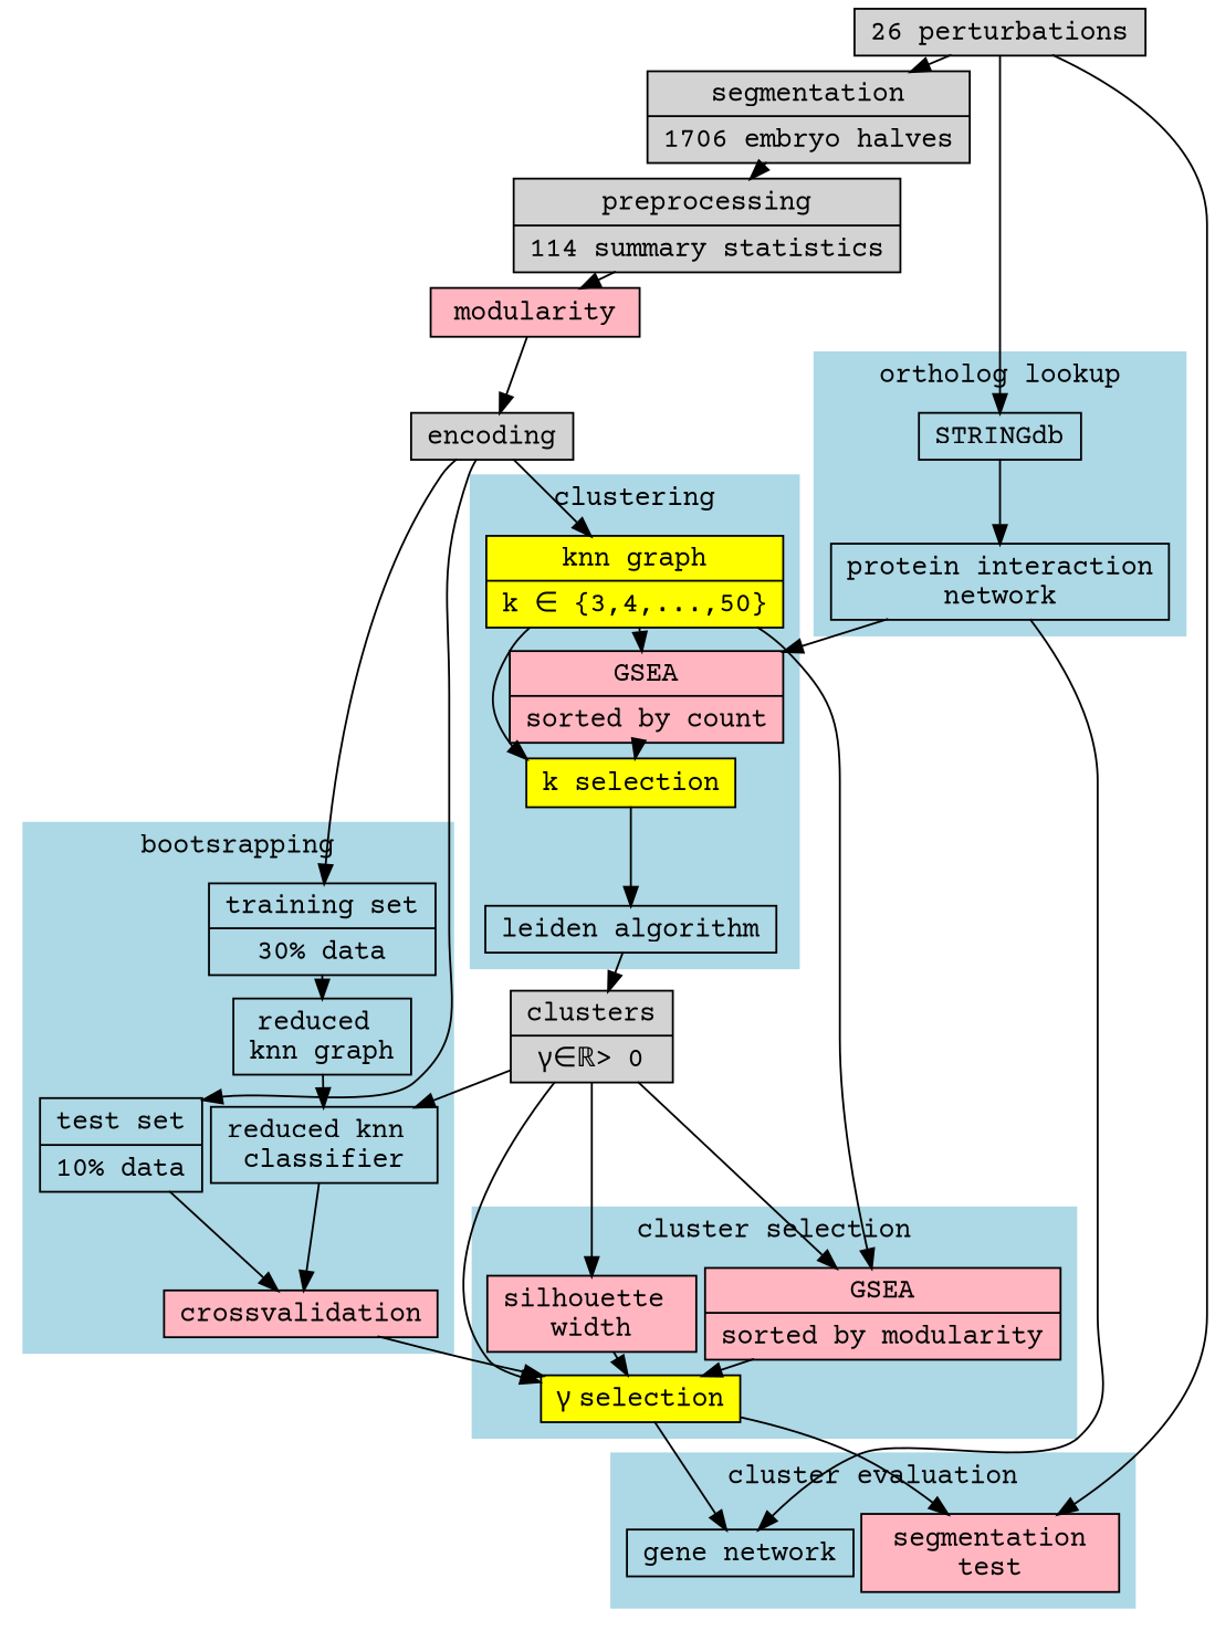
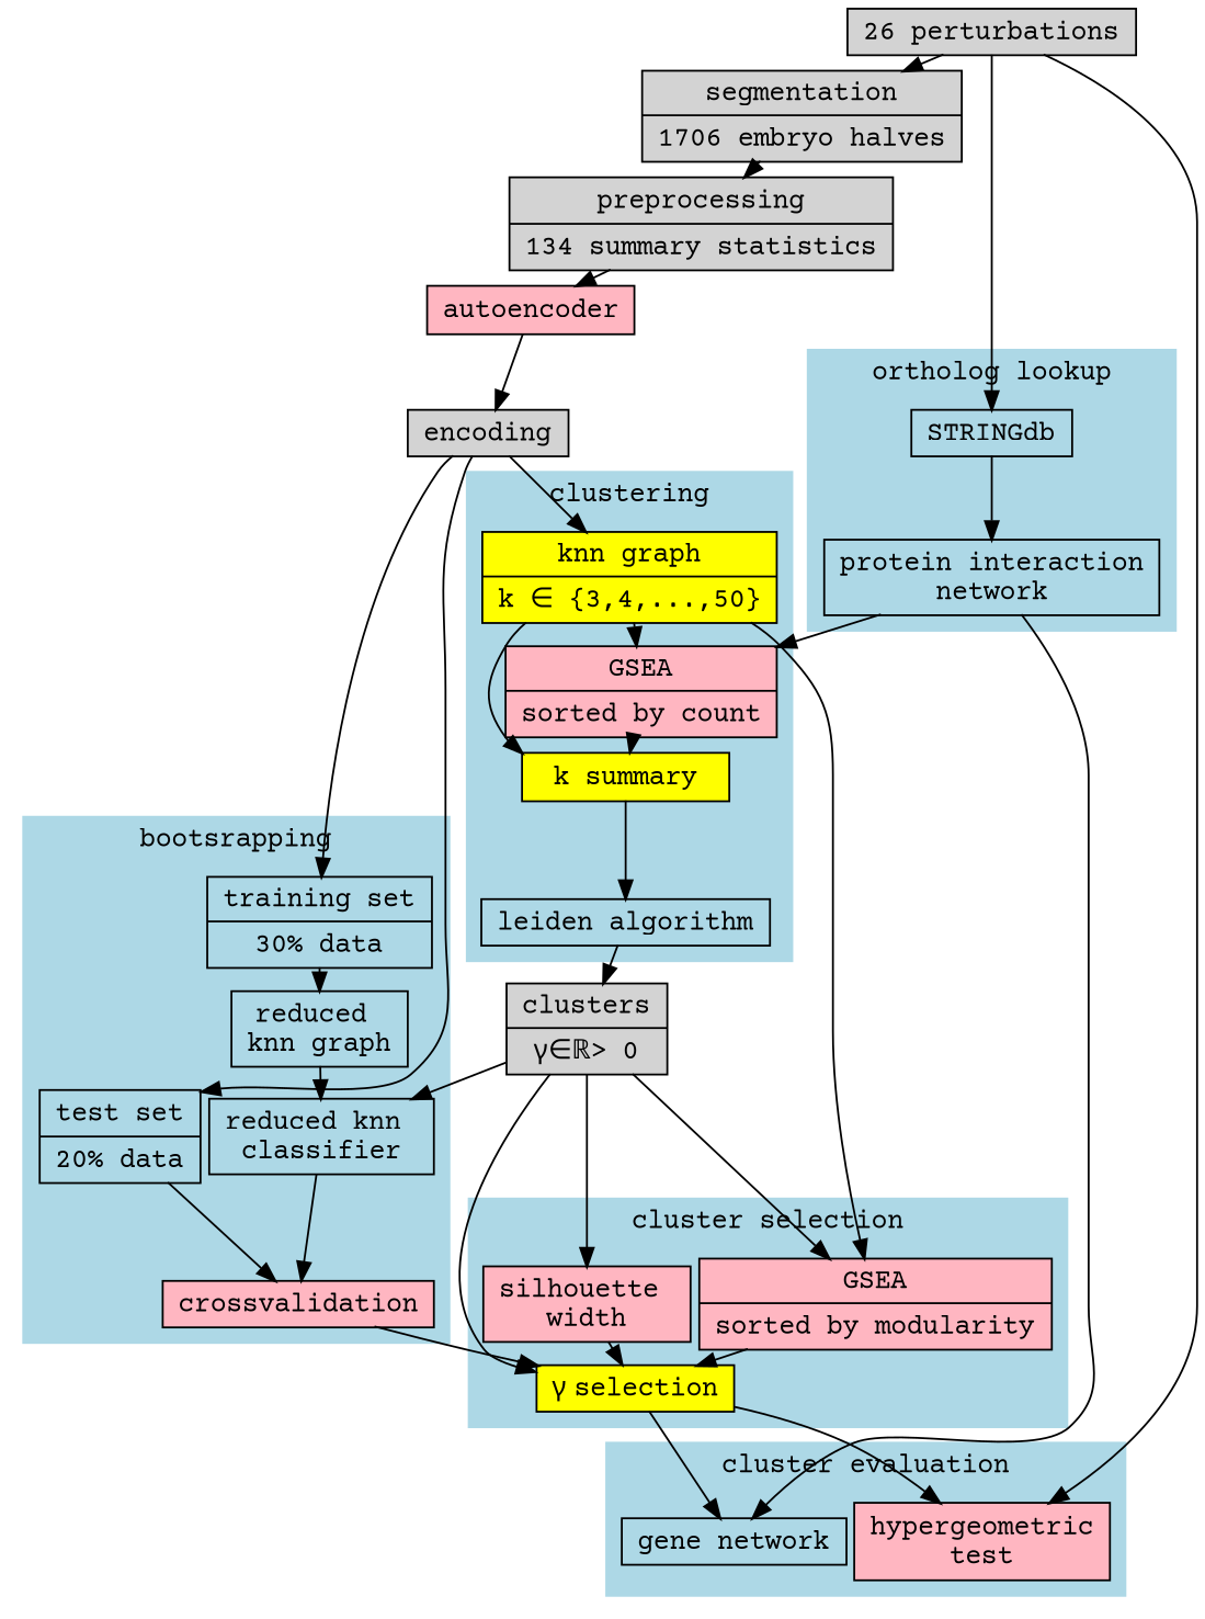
  digraph {
    fontname="Courier Prime"
    nodesep=.05
    ranksep=0.05
    node [fontname="Courier Prime" shape=record style=filled]
    edge [fontname="Courier Prime"]
-   n1 [fillcolor=lightpink height=.1 label=modularity]
+   n1 [fillcolor=lightpink height=.1 label=autoencoder]
    n2 [fillcolor=lightpink height=.1 label=crossvalidation]
    n3 [fillcolor=lightpink height=.1 label="silhouette \nwidth"]
    n4 [fillcolor=lightpink height=.1 label="{<a> GSEA | <b> sorted by count}"]
    n5 [fillcolor=lightpink height=.1 label="{GSEA | sorted by modularity}"]
-   n6 [fillcolor=lightpink height=.1 label="segmentation\ntest"]
+   n6 [fillcolor=lightpink height=.1 label="hypergeometric\ntest"]
    n7 [fillcolor=lightgrey height=.1 label="26 perturbations"]
    n8 [fillcolor=lightgrey height=.1 label="{<a0> segmentation | 1706 embryo halves}"]
-   n9 [fillcolor=lightgrey height=.1 label="{<b0> preprocessing | 114 summary statistics}"]
+   n9 [fillcolor=lightgrey height=.1 label="{<b0> preprocessing | 134 summary statistics}"]
    n10 [fillcolor=lightgrey height=.1 label=encoding]
    n11 [fillcolor=yellow height=.1 label="{<a> knn graph | k ∈ \{3,4,...,50\}}"]
    n12 [fillcolor=lightgrey height=.1 label="{<a> clusters | <b> γ ∈ ℝ \> 0}"]
-   n13 [fillcolor=yellow height=.1 label="k selection"]
+   n13 [fillcolor=yellow height=.1 label="k summary"]
    n14 [fillcolor=yellow height=.1 label="γ selection"]
    n15 [height=.1 label="{STRINGdb}" style=""]
    n16 [height=.1 label="protein interaction\nnetwork" style=""]
    n17 [height=.1 label="leiden algorithm" style=""]
    n18 [height=.1 label="{training set | 30% data}" style=""]
-   n19 [height=.1 label="{test set | 10% data}" style=""]
+   n19 [height=.1 label="{test set | 20% data}" style=""]
    n20 [height=.1 label="reduced \nknn graph" style=""]
    n21 [height=.1 label="reduced knn \nclassifier" style=""]
    n22 [height=.1 label="gene network" style=""]
    subgraph sub_1 {
      n1
      n2
      n3
      n4
      n5
      n6
    }
    subgraph sub_2 {
      n7
      n8
      n9
      n10
      n11
      n12
    }
    subgraph sub_3 {
      n13
      n14
    }
    subgraph cluster_4 {
      color=lightblue
      label="ortholog lookup"
      style=filled
      n15
      n16
    }
    subgraph cluster_5 {
      color=lightblue
      label=clustering
      style=filled
      n4
      n11
      n13
      n17
    }
    subgraph cluster_6 {
      color=lightblue
      label="cluster selection"
      style=filled
      n3
      n5
      n14
    }
    subgraph cluster_7 {
      color=lightblue
      label=bootsrapping
      style=filled
      n2
      n18
      n19
      n20
      n21
    }
    subgraph cluster_8 {
      color=lightblue
      label="cluster evaluation"
      style=filled
      n6
      n22
    }
    n1 -> n10
    n2 -> n14
    n3 -> n14
    n4 -> n13
    n5 -> n14
    n7 -> n6
    n7 -> n8
    n7 -> n15
    n8 -> n9
    n9 -> n1
    n10 -> n11
    n10 -> n18
    n10 -> n19
    n11 -> n4
    n11 -> n5
    n11 -> n13
    n12 -> n3
    n12 -> n5
    n12 -> n14
    n12 -> n21
    n13 -> n17
    n14 -> n6
    n14 -> n22
    n15 -> n16
    n16 -> n4
    n16 -> n22
    n17 -> n12
    n18 -> n20
    n19 -> n2
    n20 -> n21
    n21 -> n2
  }
